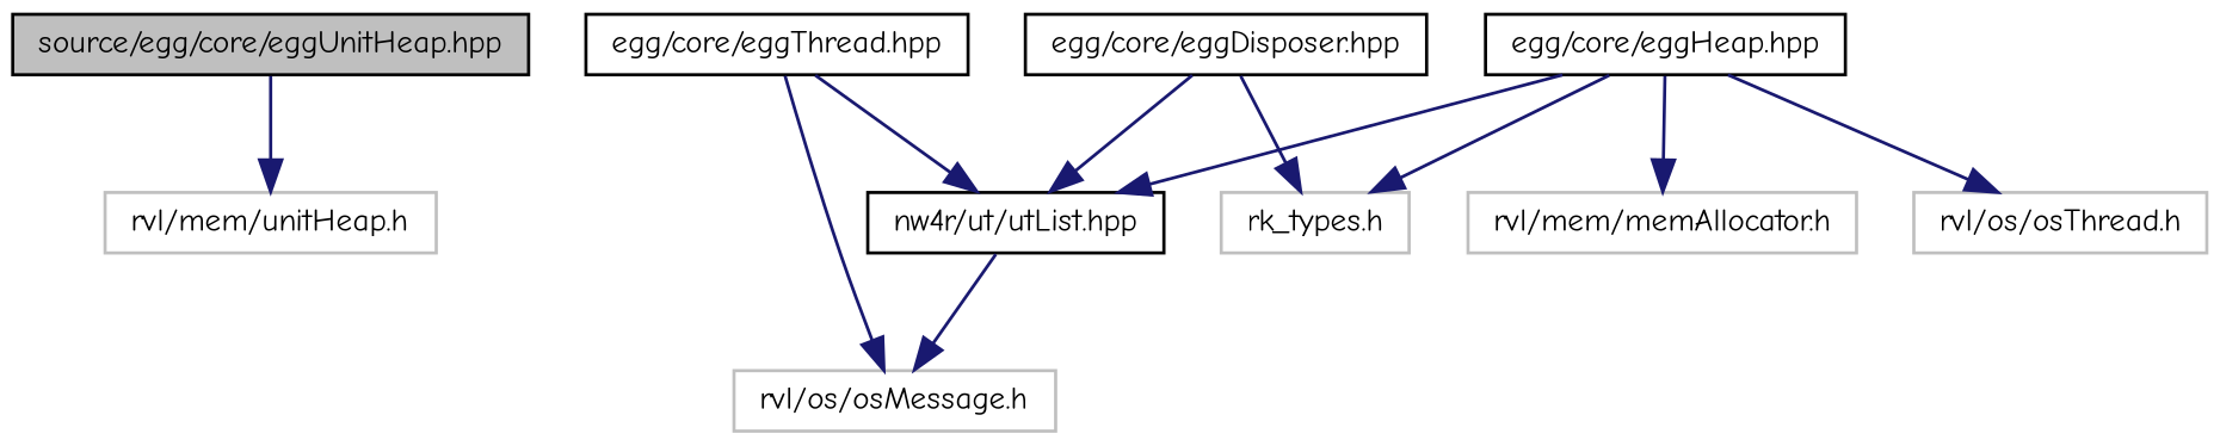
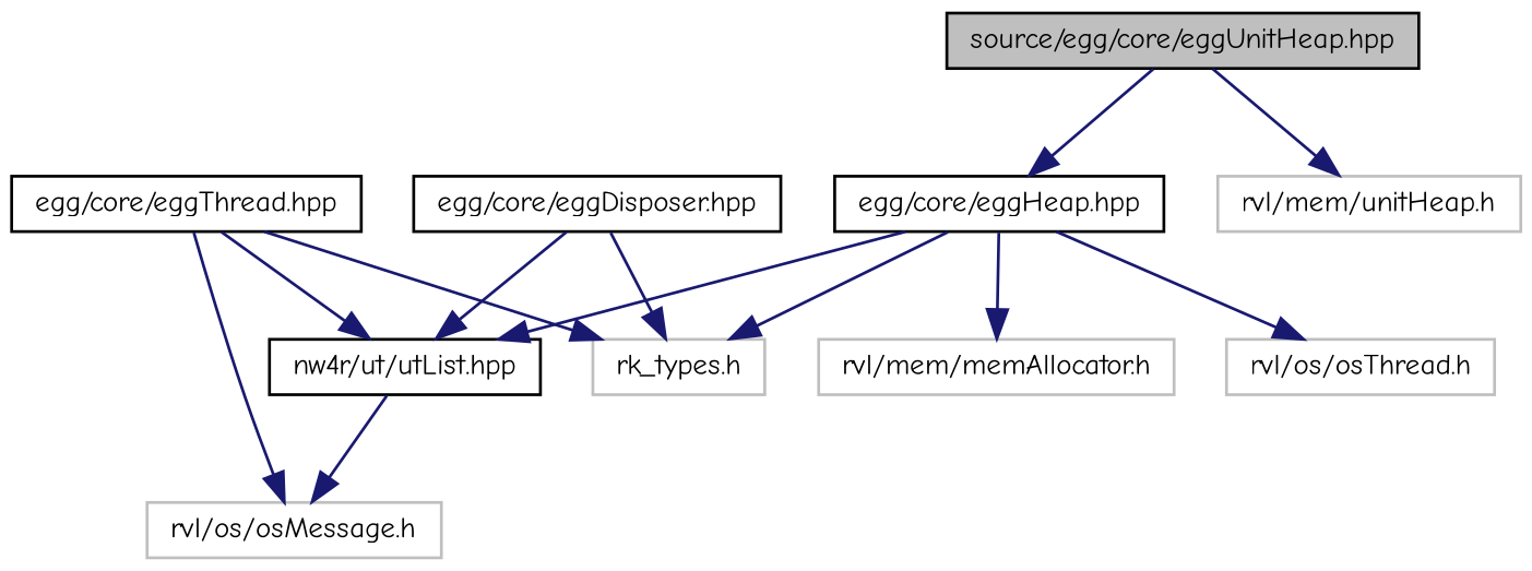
  digraph {
    fontname="Comic Neue"
    node [color=black fillcolor=white fontname="Comic Neue" fontsize=10 shape=record style=filled]
    edge [color=midnightblue fontname="Comic Neue" fontsize=10 labelfontname=FreeMono labelfontsize=10 style=solid]
    n1 [fillcolor=grey75 fontcolor=black height=0.2 label="source/egg/core/eggUnitHeap.hpp" width=0.4]
    n2 [height=0.2 label="egg/core/eggHeap.hpp" width=0.4]
    n3 [color=grey75 height=0.2 label="rvl/mem/unitHeap.h" width=0.4]
    n4 [height=0.2 label="nw4r/ut/utList.hpp" width=0.4]
    n5 [color=grey75 height=0.2 label="rk_types.h" width=0.4]
    n6 [color=grey75 height=0.2 label="rvl/os/osThread.h" width=0.4]
    n7 [color=grey75 height=0.2 label="rvl/mem/memAllocator.h" width=0.4]
    n8 [height=0.2 label="egg/core/eggDisposer.hpp" width=0.4]
    n9 [color=grey75 height=0.2 label="rvl/os/osMessage.h" width=0.4]
    n10 [height=0.2 label="egg/core/eggThread.hpp" width=0.4]
+   n1 -> n2
    n1 -> n3
    n2 -> n4
    n2 -> n5
    n2 -> n6
    n2 -> n7
    n4 -> n9
    n8 -> n4
    n8 -> n5
    n10 -> n4
+   n10 -> n5
    n10 -> n9
  }
